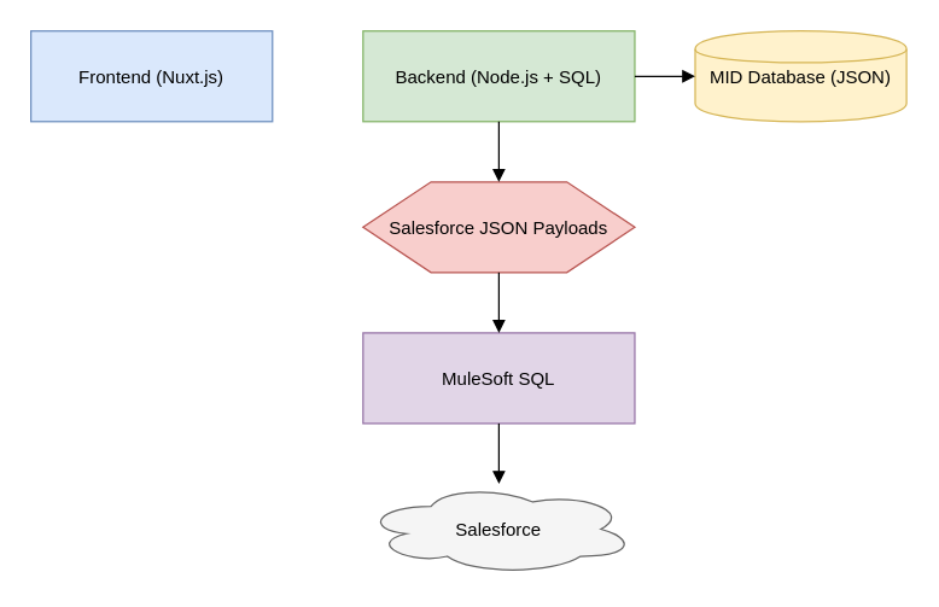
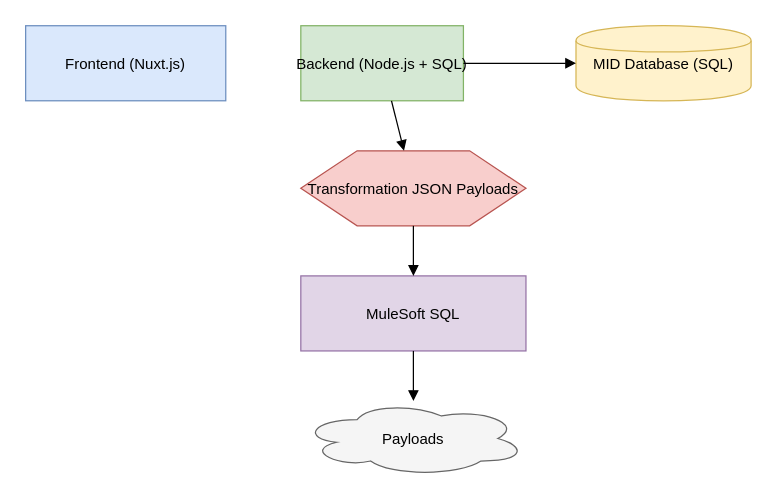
  <mxCell id="0" />
  <mxCell id="1" parent="0" />
  <mxCell id="2" value="Frontend (Nuxt.js)" style="shape=rectangle;fillColor=#dae8fc;strokeColor=#6c8ebf;" vertex="1" parent="1"><mxGeometry x="20" y="20" width="160" height="60" as="geometry" /></mxCell>
- <mxCell id="3" value="Backend (Node.js + SQL)" style="shape=rectangle;fillColor=#d5e8d4;strokeColor=#82b366;" vertex="1" parent="1"><mxGeometry x="240" y="20" width="180" height="60" as="geometry" /></mxCell>
- <mxCell id="4" value="MID Database (JSON)" style="shape=cylinder;fillColor=#fff2cc;strokeColor=#d6b656;" vertex="1" parent="1"><mxGeometry x="460" y="20" width="140" height="60" as="geometry" /></mxCell>
- <mxCell id="5" value="Salesforce JSON Payloads" style="shape=hexagon;fillColor=#f8cecc;strokeColor=#b85450;" vertex="1" parent="1"><mxGeometry x="240" y="120" width="180" height="60" as="geometry" /></mxCell>
+ <mxCell id="3" value="Backend (Node.js + SQL)" style="shape=rectangle;fillColor=#d5e8d4;strokeColor=#82b366;" vertex="1" parent="1"><mxGeometry x="240" y="20" width="130" height="60" as="geometry" /></mxCell>
+ <mxCell id="4" value="MID Database (SQL)" style="shape=cylinder;fillColor=#fff2cc;strokeColor=#d6b656;" vertex="1" parent="1"><mxGeometry x="460" y="20" width="140" height="60" as="geometry" /></mxCell>
+ <mxCell id="5" value="Transformation JSON Payloads" style="shape=hexagon;fillColor=#f8cecc;strokeColor=#b85450;" vertex="1" parent="1"><mxGeometry x="240" y="120" width="180" height="60" as="geometry" /></mxCell>
  <mxCell id="6" value="MuleSoft SQL" style="shape=rectangle;fillColor=#e1d5e7;strokeColor=#9673a6;" vertex="1" parent="1"><mxGeometry x="240" y="220" width="180" height="60" as="geometry" /></mxCell>
- <mxCell id="7" value="Salesforce" style="shape=cloud;fillColor=#f5f5f5;strokeColor=#666666;" vertex="1" parent="1"><mxGeometry x="240" y="320" width="180" height="60" as="geometry" /></mxCell>
+ <mxCell id="7" value="Payloads" style="shape=cloud;fillColor=#f5f5f5;strokeColor=#666666;" vertex="1" parent="1"><mxGeometry x="240" y="320" width="180" height="60" as="geometry" /></mxCell>
  <mxCell id="8" style="endArrow=block;strokeColor=#000000;" edge="1" source="3" target="4" parent="1"><mxGeometry relative="1" as="geometry" /></mxCell>
  <mxCell id="9" style="endArrow=block;strokeColor=#000000;" edge="1" source="3" target="5" parent="1"><mxGeometry relative="1" as="geometry" /></mxCell>
  <mxCell id="10" style="endArrow=block;strokeColor=#000000;" edge="1" source="5" target="6" parent="1"><mxGeometry relative="1" as="geometry" /></mxCell>
  <mxCell id="11" style="endArrow=block;strokeColor=#000000;" edge="1" source="6" target="7" parent="1"><mxGeometry relative="1" as="geometry" /></mxCell>
